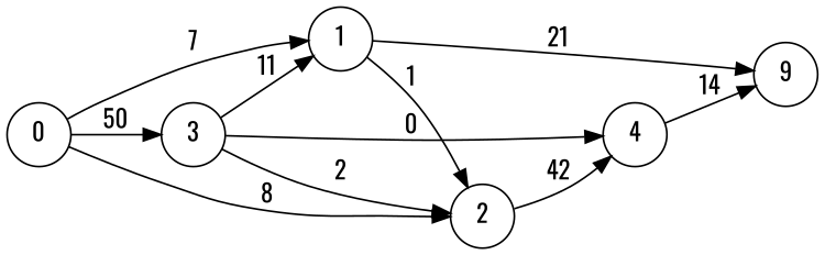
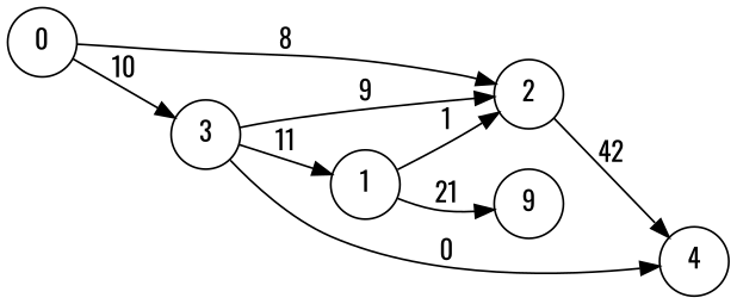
  digraph {
    fontname=Oswald
    rankdir=LR
    node [fontname=Oswald shape=circle]
    edge [fontname=Oswald]
    n1 [label=9]
    4
    1
    2
    3
    0
-   4 -> n1 [label=14]
    1 -> n1 [label=21]
    1 -> 2 [label=1]
    2 -> 4 [label=42]
    3 -> 4 [label=0]
    3 -> 1 [label=11]
-   3 -> 2 [label=2]
-   0 -> 1 [label=7]
+   3 -> 2 [label=9]
    0 -> 2 [label=8]
-   0 -> 3 [label=50]
+   0 -> 3 [label=10]
  }
